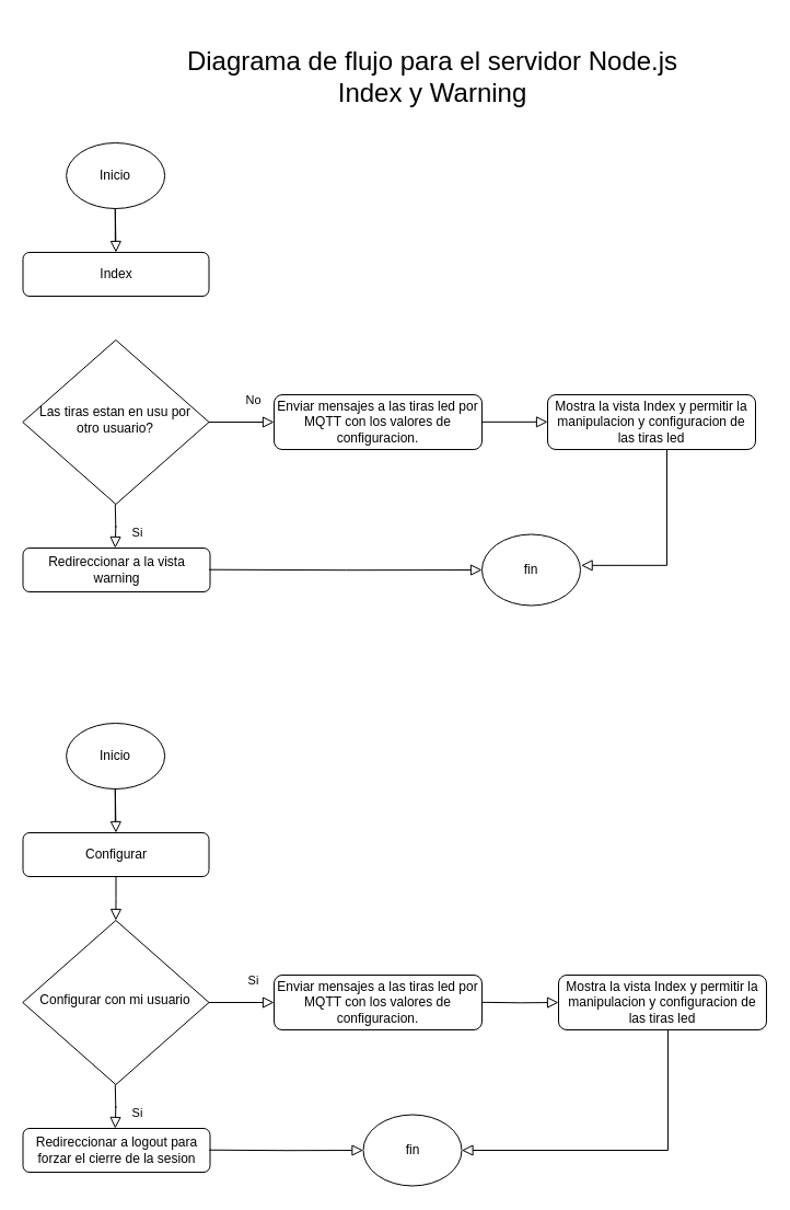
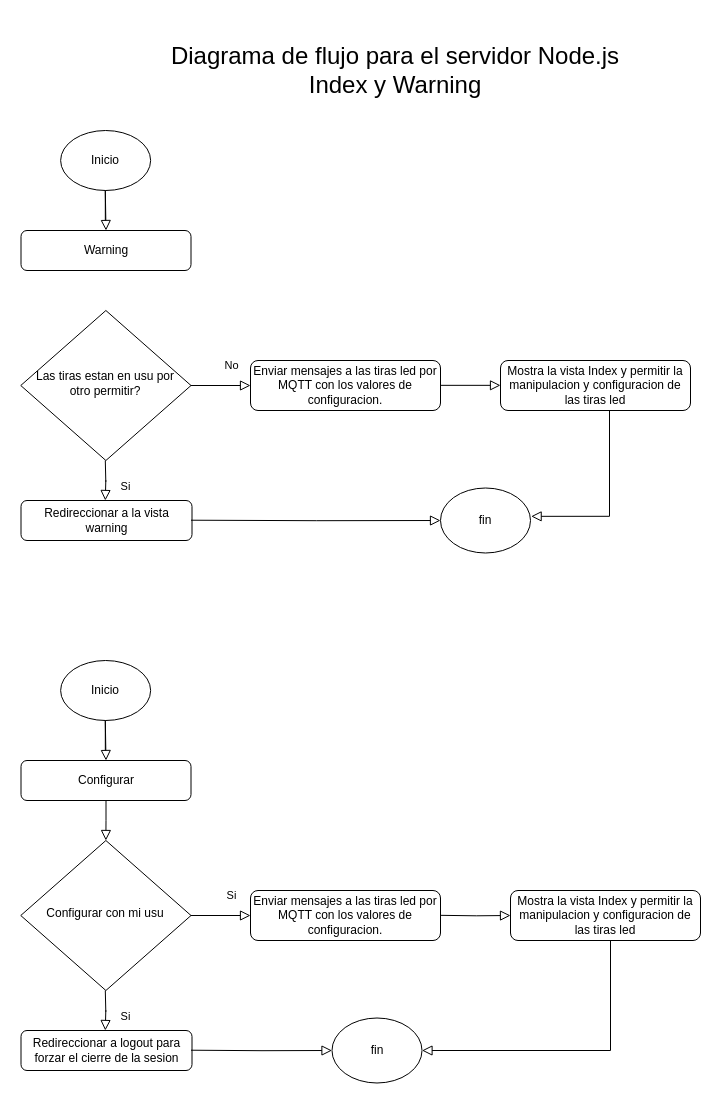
  <mxCell id="0" />
  <mxCell id="1" parent="0" />
- <mxCell id="2" value="Index" style="rounded=1;whiteSpace=wrap;html=1;fontSize=12;glass=0;strokeWidth=1;shadow=0;" vertex="1" parent="1"><mxGeometry x="20.5" y="230" width="170" height="40" as="geometry" /></mxCell>
+ <mxCell id="2" value="Warning" style="rounded=1;whiteSpace=wrap;html=1;fontSize=12;glass=0;strokeWidth=1;shadow=0;" vertex="1" parent="1"><mxGeometry x="20.5" y="230" width="170" height="40" as="geometry" /></mxCell>
  <mxCell id="3" value="Redireccionar a la vista warning" style="rounded=1;whiteSpace=wrap;html=1;fontSize=12;glass=0;strokeWidth=1;shadow=0;" vertex="1" parent="1"><mxGeometry x="20.5" y="500" width="171" height="40" as="geometry" /></mxCell>
  <mxCell id="4" value="Inicio" style="ellipse;whiteSpace=wrap;html=1;" vertex="1" parent="1"><mxGeometry x="60.13" y="130" width="90" height="60" as="geometry" /></mxCell>
  <mxCell id="5" value="" style="rounded=0;html=1;jettySize=auto;orthogonalLoop=1;fontSize=11;endArrow=block;endFill=0;endSize=8;strokeWidth=1;shadow=0;labelBackgroundColor=none;edgeStyle=orthogonalEdgeStyle;entryX=0.5;entryY=0;entryDx=0;entryDy=0;" edge="1" parent="1" target="2"><mxGeometry relative="1" as="geometry"><mxPoint x="104.83" y="220" as="sourcePoint" /><mxPoint x="105" y="220" as="targetPoint" /><Array as="points"><mxPoint x="105" y="190" /><mxPoint x="106" y="190" /></Array></mxGeometry></mxCell>
  <mxCell id="6" value="fin" style="ellipse;whiteSpace=wrap;html=1;" vertex="1" parent="1"><mxGeometry x="440" y="487.5" width="90" height="65" as="geometry" /></mxCell>
  <mxCell id="7" value="&lt;font style=&quot;font-size: 24px&quot;&gt;Diagrama de flujo para el servidor Node.js&lt;br&gt;Index y Warning&lt;br&gt;&lt;/font&gt;" style="text;html=1;align=center;verticalAlign=middle;whiteSpace=wrap;rounded=0;strokeWidth=1;" vertex="1" parent="1"><mxGeometry x="145" y="20" width="500" height="100" as="geometry" /></mxCell>
- <mxCell id="8" value="Las tiras estan en usu por otro usuario?" style="rhombus;whiteSpace=wrap;html=1;shadow=0;fontFamily=Helvetica;fontSize=12;align=center;strokeWidth=1;spacing=6;spacingTop=-4;" vertex="1" parent="1"><mxGeometry x="20.25" y="310" width="170.25" height="150" as="geometry" /></mxCell>
+ <mxCell id="8" value="Las tiras estan en usu por otro permitir?" style="rhombus;whiteSpace=wrap;html=1;shadow=0;fontFamily=Helvetica;fontSize=12;align=center;strokeWidth=1;spacing=6;spacingTop=-4;" vertex="1" parent="1"><mxGeometry x="20.25" y="310" width="170.25" height="150" as="geometry" /></mxCell>
  <mxCell id="9" value="Si" style="rounded=0;html=1;jettySize=auto;orthogonalLoop=1;fontSize=11;endArrow=block;endFill=0;endSize=8;strokeWidth=1;shadow=0;labelBackgroundColor=none;edgeStyle=orthogonalEdgeStyle;exitX=0.5;exitY=1;exitDx=0;exitDy=0;" edge="1" parent="1"><mxGeometry x="0.333" y="20" relative="1" as="geometry"><mxPoint as="offset" /><mxPoint x="104.8" y="460" as="sourcePoint" /><mxPoint x="104.8" y="500" as="targetPoint" /></mxGeometry></mxCell>
  <mxCell id="10" value="No" style="rounded=0;html=1;jettySize=auto;orthogonalLoop=1;fontSize=11;endArrow=block;endFill=0;endSize=8;strokeWidth=1;shadow=0;labelBackgroundColor=none;edgeStyle=orthogonalEdgeStyle;exitX=1;exitY=0.5;exitDx=0;exitDy=0;entryX=0;entryY=0.5;entryDx=0;entryDy=0;" edge="1" parent="1" source="8" target="11"><mxGeometry x="0.333" y="20" relative="1" as="geometry"><mxPoint as="offset" /><mxPoint x="261.5" y="410" as="sourcePoint" /><mxPoint x="271.5" y="410" as="targetPoint" /></mxGeometry></mxCell>
  <mxCell id="11" value="Enviar mensajes a las tiras led por MQTT con los valores de configuracion." style="rounded=1;whiteSpace=wrap;html=1;fontSize=12;glass=0;strokeWidth=1;shadow=0;" vertex="1" parent="1"><mxGeometry x="250" y="360" width="190" height="50" as="geometry" /></mxCell>
  <mxCell id="12" value="" style="rounded=0;html=1;jettySize=auto;orthogonalLoop=1;fontSize=11;endArrow=block;endFill=0;endSize=8;strokeWidth=1;shadow=0;labelBackgroundColor=none;edgeStyle=orthogonalEdgeStyle;exitX=1;exitY=0.5;exitDx=0;exitDy=0;entryX=0;entryY=0.5;entryDx=0;entryDy=0;" edge="1" parent="1" target="6"><mxGeometry x="0.333" y="20" relative="1" as="geometry"><mxPoint as="offset" /><mxPoint x="190.5" y="519.71" as="sourcePoint" /><mxPoint x="281.5" y="519.71" as="targetPoint" /></mxGeometry></mxCell>
  <mxCell id="13" value="" style="rounded=0;html=1;jettySize=auto;orthogonalLoop=1;fontSize=11;endArrow=block;endFill=0;endSize=8;strokeWidth=1;shadow=0;labelBackgroundColor=none;edgeStyle=orthogonalEdgeStyle;entryX=0.5;entryY=0;entryDx=0;entryDy=0;" edge="1" parent="1" source="14" target="19"><mxGeometry relative="1" as="geometry"><mxPoint x="105.25" y="850" as="targetPoint" /></mxGeometry></mxCell>
  <mxCell id="14" value="Configurar" style="rounded=1;whiteSpace=wrap;html=1;fontSize=12;glass=0;strokeWidth=1;shadow=0;" vertex="1" parent="1"><mxGeometry x="20.5" y="760" width="170" height="40" as="geometry" /></mxCell>
  <mxCell id="15" value="Redireccionar a logout para forzar el cierre de la sesion" style="rounded=1;whiteSpace=wrap;html=1;fontSize=12;glass=0;strokeWidth=1;shadow=0;" vertex="1" parent="1"><mxGeometry x="20.5" y="1030" width="171" height="40" as="geometry" /></mxCell>
  <mxCell id="16" value="Inicio" style="ellipse;whiteSpace=wrap;html=1;" vertex="1" parent="1"><mxGeometry x="60.13" y="660" width="90" height="60" as="geometry" /></mxCell>
  <mxCell id="17" value="" style="rounded=0;html=1;jettySize=auto;orthogonalLoop=1;fontSize=11;endArrow=block;endFill=0;endSize=8;strokeWidth=1;shadow=0;labelBackgroundColor=none;edgeStyle=orthogonalEdgeStyle;entryX=0.5;entryY=0;entryDx=0;entryDy=0;" edge="1" parent="1" target="14"><mxGeometry relative="1" as="geometry"><mxPoint x="104.83" y="750" as="sourcePoint" /><mxPoint x="105" y="750" as="targetPoint" /><Array as="points"><mxPoint x="105" y="720" /><mxPoint x="106" y="720" /></Array></mxGeometry></mxCell>
  <mxCell id="18" value="fin" style="ellipse;whiteSpace=wrap;html=1;" vertex="1" parent="1"><mxGeometry x="331.5" y="1017.5" width="90" height="65" as="geometry" /></mxCell>
- <mxCell id="19" value="Configurar con mi usuario" style="rhombus;whiteSpace=wrap;html=1;shadow=0;fontFamily=Helvetica;fontSize=12;align=center;strokeWidth=1;spacing=6;spacingTop=-4;" vertex="1" parent="1"><mxGeometry x="20.25" y="840" width="170.25" height="150" as="geometry" /></mxCell>
+ <mxCell id="19" value="Configurar con mi usu" style="rhombus;whiteSpace=wrap;html=1;shadow=0;fontFamily=Helvetica;fontSize=12;align=center;strokeWidth=1;spacing=6;spacingTop=-4;" vertex="1" parent="1"><mxGeometry x="20.25" y="840" width="170.25" height="150" as="geometry" /></mxCell>
  <mxCell id="20" value="Si" style="rounded=0;html=1;jettySize=auto;orthogonalLoop=1;fontSize=11;endArrow=block;endFill=0;endSize=8;strokeWidth=1;shadow=0;labelBackgroundColor=none;edgeStyle=orthogonalEdgeStyle;exitX=0.5;exitY=1;exitDx=0;exitDy=0;" edge="1" parent="1"><mxGeometry x="0.333" y="20" relative="1" as="geometry"><mxPoint as="offset" /><mxPoint x="104.8" y="990" as="sourcePoint" /><mxPoint x="104.8" y="1030" as="targetPoint" /></mxGeometry></mxCell>
  <mxCell id="21" value="Si" style="rounded=0;html=1;jettySize=auto;orthogonalLoop=1;fontSize=11;endArrow=block;endFill=0;endSize=8;strokeWidth=1;shadow=0;labelBackgroundColor=none;edgeStyle=orthogonalEdgeStyle;exitX=1;exitY=0.5;exitDx=0;exitDy=0;entryX=0;entryY=0.5;entryDx=0;entryDy=0;" edge="1" parent="1" source="19" target="22"><mxGeometry x="0.333" y="20" relative="1" as="geometry"><mxPoint as="offset" /><mxPoint x="261.5" y="940" as="sourcePoint" /><mxPoint x="271.5" y="940" as="targetPoint" /></mxGeometry></mxCell>
  <mxCell id="22" value="Enviar mensajes a las tiras led por MQTT con los valores de configuracion." style="rounded=1;whiteSpace=wrap;html=1;fontSize=12;glass=0;strokeWidth=1;shadow=0;" vertex="1" parent="1"><mxGeometry x="250" y="890" width="190" height="50" as="geometry" /></mxCell>
  <mxCell id="23" value="" style="rounded=0;html=1;jettySize=auto;orthogonalLoop=1;fontSize=11;endArrow=block;endFill=0;endSize=8;strokeWidth=1;shadow=0;labelBackgroundColor=none;edgeStyle=orthogonalEdgeStyle;exitX=1;exitY=0.5;exitDx=0;exitDy=0;entryX=0;entryY=0.5;entryDx=0;entryDy=0;" edge="1" parent="1" target="18"><mxGeometry x="0.333" y="20" relative="1" as="geometry"><mxPoint as="offset" /><mxPoint x="190.5" y="1049.71" as="sourcePoint" /><mxPoint x="281.5" y="1049.71" as="targetPoint" /></mxGeometry></mxCell>
  <mxCell id="24" value="Mostra la vista Index y permitir la manipulacion y configuracion de las tiras led" style="rounded=1;whiteSpace=wrap;html=1;fontSize=12;glass=0;strokeWidth=1;shadow=0;" vertex="1" parent="1"><mxGeometry x="500" y="360" width="190" height="50" as="geometry" /></mxCell>
  <mxCell id="25" value="" style="rounded=0;html=1;jettySize=auto;orthogonalLoop=1;fontSize=11;endArrow=block;endFill=0;endSize=8;strokeWidth=1;shadow=0;labelBackgroundColor=none;edgeStyle=orthogonalEdgeStyle;exitX=1;exitY=0.5;exitDx=0;exitDy=0;entryX=0;entryY=0.5;entryDx=0;entryDy=0;" edge="1" parent="1"><mxGeometry x="0.333" y="20" relative="1" as="geometry"><mxPoint as="offset" /><mxPoint x="440.5" y="384.83" as="sourcePoint" /><mxPoint x="500" y="384.83" as="targetPoint" /></mxGeometry></mxCell>
  <mxCell id="26" value="" style="rounded=0;html=1;jettySize=auto;orthogonalLoop=1;fontSize=11;endArrow=block;endFill=0;endSize=8;strokeWidth=1;shadow=0;labelBackgroundColor=none;edgeStyle=orthogonalEdgeStyle;exitX=0.5;exitY=1;exitDx=0;exitDy=0;entryX=1.007;entryY=0.436;entryDx=0;entryDy=0;entryPerimeter=0;" edge="1" parent="1" target="6"><mxGeometry x="0.333" y="20" relative="1" as="geometry"><mxPoint as="offset" /><mxPoint x="606.08" y="410" as="sourcePoint" /><mxPoint x="606.08" y="450" as="targetPoint" /><Array as="points"><mxPoint x="609" y="410" /><mxPoint x="609" y="516" /></Array></mxGeometry></mxCell>
  <mxCell id="27" value="Mostra la vista Index y permitir la manipulacion y configuracion de las tiras led" style="rounded=1;whiteSpace=wrap;html=1;fontSize=12;glass=0;strokeWidth=1;shadow=0;" vertex="1" parent="1"><mxGeometry x="510" y="890" width="190" height="50" as="geometry" /></mxCell>
  <mxCell id="28" value="" style="rounded=0;html=1;jettySize=auto;orthogonalLoop=1;fontSize=11;endArrow=block;endFill=0;endSize=8;strokeWidth=1;shadow=0;labelBackgroundColor=none;edgeStyle=orthogonalEdgeStyle;exitX=1;exitY=0.5;exitDx=0;exitDy=0;entryX=0;entryY=0.5;entryDx=0;entryDy=0;" edge="1" parent="1" target="27"><mxGeometry x="0.333" y="20" relative="1" as="geometry"><mxPoint as="offset" /><mxPoint x="440.5" y="914.83" as="sourcePoint" /><mxPoint x="500" y="914.83" as="targetPoint" /></mxGeometry></mxCell>
  <mxCell id="29" value="" style="rounded=0;html=1;jettySize=auto;orthogonalLoop=1;fontSize=11;endArrow=block;endFill=0;endSize=8;strokeWidth=1;shadow=0;labelBackgroundColor=none;edgeStyle=orthogonalEdgeStyle;exitX=0.5;exitY=1;exitDx=0;exitDy=0;entryX=1;entryY=0.5;entryDx=0;entryDy=0;" edge="1" parent="1" target="18"><mxGeometry x="0.333" y="20" relative="1" as="geometry"><mxPoint as="offset" /><mxPoint x="610" y="940" as="sourcePoint" /><mxPoint x="610" y="980" as="targetPoint" /><Array as="points"><mxPoint x="610" y="1050" /></Array></mxGeometry></mxCell>
